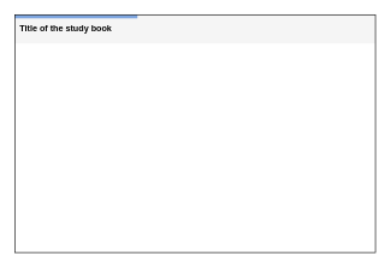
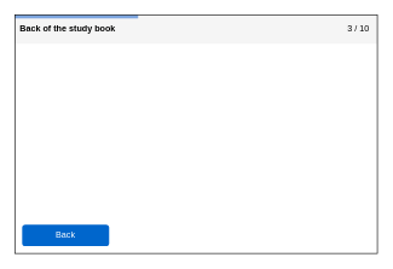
  <mxCell id="0" />
  <mxCell id="1" parent="0" />
  <mxCell id="2" value="" style="rounded=0;whiteSpace=wrap;html=1;fillColor=default;strokeColor=none;" vertex="1" parent="1"><mxGeometry x="20" y="60" width="500" height="290" as="geometry" /></mxCell>
  <mxCell id="3" value="" style="rounded=0;whiteSpace=wrap;html=1;fillColor=#f5f5f5;fontColor=#333333;strokeColor=none;" vertex="1" parent="1"><mxGeometry x="20" y="20" width="500" height="40" as="geometry" /></mxCell>
+ <mxCell id="4" value="Back" style="rounded=1;whiteSpace=wrap;html=1;fillColor=#0066CC;strokeColor=none;gradientColor=none;fontColor=#FFFFFF;" vertex="1" parent="1"><mxGeometry x="30" y="310" width="120" height="30" as="geometry" /></mxCell>
  <mxCell id="5" value="" style="rounded=0;whiteSpace=wrap;html=1;fillColor=#7EA6E0;strokeColor=none;" vertex="1" parent="1"><mxGeometry x="20" y="20" width="170" height="5" as="geometry" /></mxCell>
- <mxCell id="6" value="Title of the study book" style="text;html=1;align=left;verticalAlign=middle;resizable=0;points=[];autosize=1;strokeColor=none;fillColor=none;fontStyle=1" vertex="1" parent="1"><mxGeometry x="25" y="25" width="140" height="30" as="geometry" /></mxCell>
+ <mxCell id="6" value="Back of the study book" style="text;html=1;align=left;verticalAlign=middle;resizable=0;points=[];autosize=1;strokeColor=none;fillColor=none;fontStyle=1" vertex="1" parent="1"><mxGeometry x="25" y="25" width="140" height="30" as="geometry" /></mxCell>
+ <mxCell id="7" value="3 / 10" style="text;html=1;align=right;verticalAlign=middle;resizable=0;points=[];autosize=1;strokeColor=none;fillColor=none;" vertex="1" parent="1"><mxGeometry x="460" y="25" width="50" height="30" as="geometry" /></mxCell>
  <mxCell id="8" value="" style="rounded=0;whiteSpace=wrap;html=1;fillColor=none;" vertex="1" parent="1"><mxGeometry x="20" y="20" width="500" height="330" as="geometry" /></mxCell>
